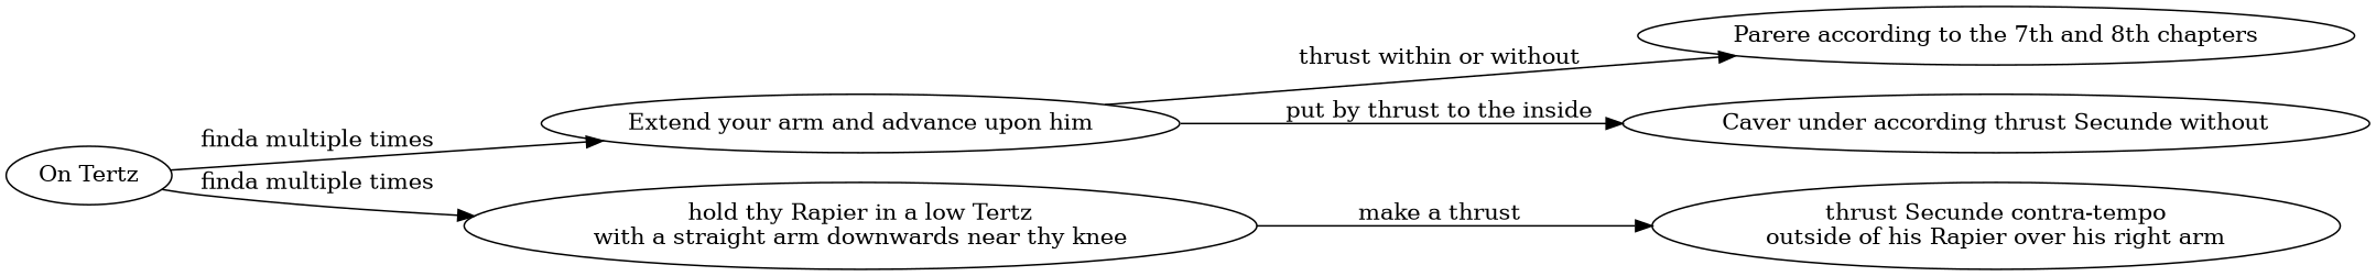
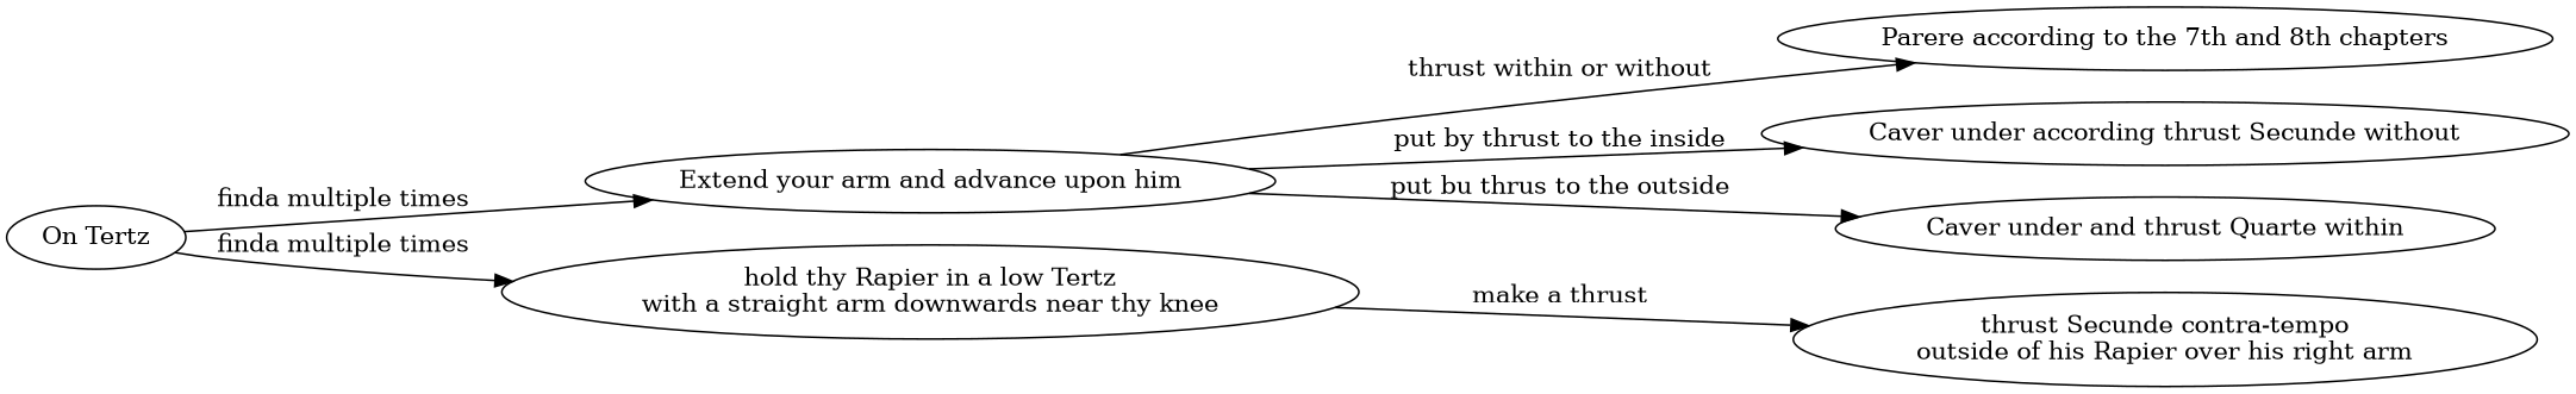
  digraph {
    rankdir=LR
    n1 [label="On Tertz"]
    n2 [label="Extend your arm and advance upon him"]
    n3 [label="hold thy Rapier in a low Tertz\nwith a straight arm downwards near thy knee"]
    n4 [label="Parere according to the 7th and 8th chapters"]
    n5 [label="Caver under according thrust Secunde without"]
+   n6 [label="Caver under and thrust Quarte within"]
    n7 [label="thrust Secunde contra-tempo\noutside of his Rapier over his right arm"]
    n1 -> n2 [label="finda multiple times"]
    n1 -> n3 [label="finda multiple times"]
    n2 -> n4 [label="thrust within or without"]
    n2 -> n5 [label="put by thrust to the inside"]
+   n2 -> n6 [label="put bu thrus to the outside"]
    n3 -> n7 [label="make a thrust"]
  }
